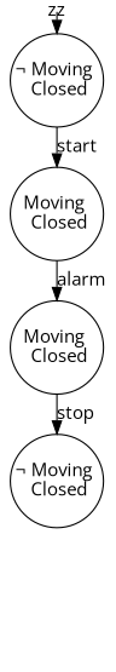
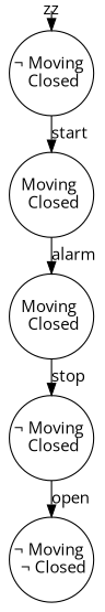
  digraph {
    rankdir=TB
    ranksep=0
    fontname="Open Sans"
    node [color=black fillcolor=white fixedsize=true shape=circle style=filled fontname="Open Sans"]
    edge [fontname="Open Sans"]
    zz [color=white width=0.0]
    n2 [label="&not; Moving \n Closed" width=1.0]
    n3 [label="Moving \n Closed" width=1.0]
    n4 [label="Moving \n Closed" width=1.0]
    n5 [label="&not; Moving \n Closed" width=1.0]
+   n6 [label="&not; Moving \n &not; Closed" width=1.0]
    zz -> n2
    n2 -> n3 [label=start]
    n3 -> n4 [label=alarm]
    n4 -> n5 [label=stop]
+   n5 -> n6 [label=open]
  }
